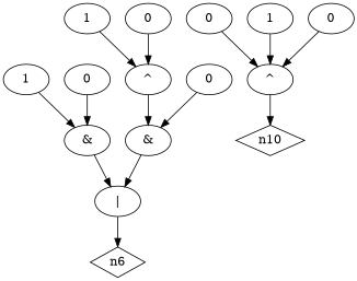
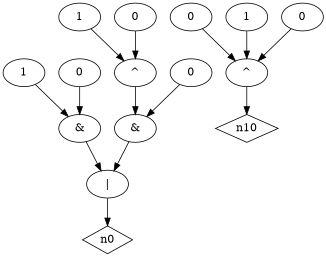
  digraph {
-   n0 [shape=diamond label=n6]
+   n0 [shape=diamond]
    n1 [label="|"]
    n2 [label="&"]
    n5 [label="&"]
    n6 [label="^"]
    n10 [shape=diamond]
    n11 [label="^"]
    n7 [label=0]
    n12 [label=0]
    n8 [label=1]
    n9 [label=1]
    n13 [label=1]
    n3 [label=0]
    n14 [label=0]
    n16 [label=0]
    n1 -> n0
    n2 -> n1
    n5 -> n1
    n6 -> n5
    n11 -> n10
    n7 -> n5
    n12 -> n11
    n8 -> n2
    n9 -> n11
    n13 -> n6
    n3 -> n2
    n14 -> n11
    n16 -> n6
  }
